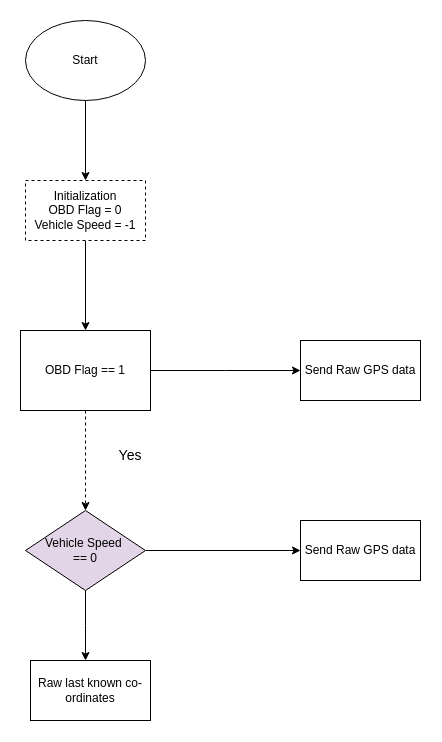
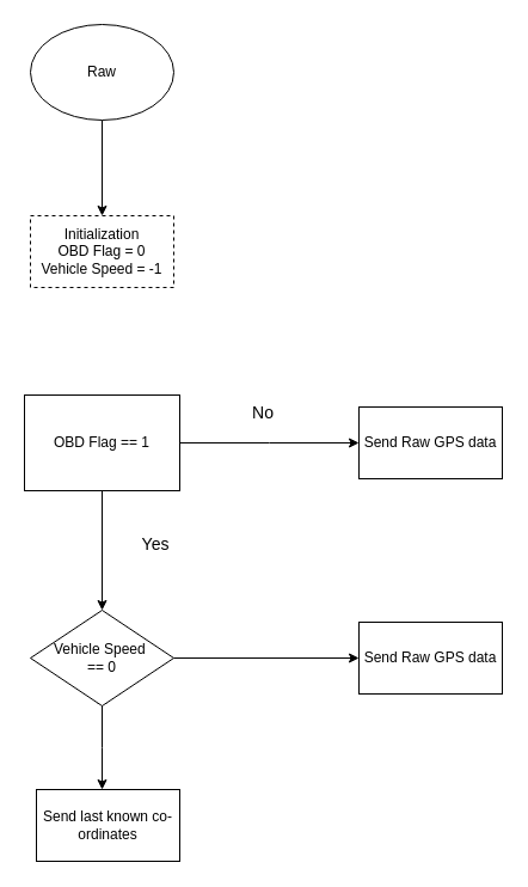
  <mxCell id="0" />
  <mxCell id="1" parent="0" />
  <mxCell id="2" style="edgeStyle=orthogonalEdgeStyle;rounded=0;orthogonalLoop=1;jettySize=auto;html=1;exitX=1;exitY=0.5;exitDx=0;exitDy=0;" edge="1" parent="1" source="4"><mxGeometry relative="1" as="geometry"><mxPoint x="300" y="370" as="targetPoint" /></mxGeometry></mxCell>
- <mxCell id="3" style="edgeStyle=orthogonalEdgeStyle;rounded=0;orthogonalLoop=1;jettySize=auto;html=1;exitX=0.5;exitY=1;exitDx=0;exitDy=0;entryX=0.5;entryY=0;entryDx=0;entryDy=0;dashed=1;" edge="1" parent="1" source="4" target="12"><mxGeometry relative="1" as="geometry" /></mxCell>
+ <mxCell id="3" style="edgeStyle=orthogonalEdgeStyle;rounded=0;orthogonalLoop=1;jettySize=auto;html=1;exitX=0.5;exitY=1;exitDx=0;exitDy=0;entryX=0.5;entryY=0;entryDx=0;entryDy=0;" edge="1" parent="1" source="4" target="12"><mxGeometry relative="1" as="geometry" /></mxCell>
  <mxCell id="4" value="OBD Flag == 1" style="whiteSpace=wrap;html=1;rounded=0;" vertex="1" parent="1"><mxGeometry x="20" y="330" width="130" height="80" as="geometry" /></mxCell>
  <mxCell id="5" value="Yes" style="text;html=1;align=center;verticalAlign=middle;whiteSpace=wrap;rounded=0;fontSize=14;" vertex="1" parent="1"><mxGeometry x="100" y="430" width="60" height="50" as="geometry" /></mxCell>
+ <mxCell id="6" value="No" style="text;html=1;align=center;verticalAlign=middle;whiteSpace=wrap;rounded=0;fontSize=14;" vertex="1" parent="1"><mxGeometry x="190" y="320" width="60" height="50" as="geometry" /></mxCell>
  <mxCell id="7" value="" style="endArrow=classic;html=1;rounded=0;entryX=0.5;entryY=0;entryDx=0;entryDy=0;" edge="1" parent="1" target="16"><mxGeometry width="50" height="50" relative="1" as="geometry"><mxPoint x="85" y="100" as="sourcePoint" /><mxPoint x="85" y="170" as="targetPoint" /></mxGeometry></mxCell>
  <mxCell id="8" value="Send Raw GPS data" style="rounded=0;whiteSpace=wrap;html=1;" vertex="1" parent="1"><mxGeometry x="300" y="340" width="120" height="60" as="geometry" /></mxCell>
- <mxCell id="9" value="Raw last known co-ordinates" style="rounded=0;whiteSpace=wrap;html=1;" vertex="1" parent="1"><mxGeometry x="30" y="660" width="120" height="60" as="geometry" /></mxCell>
+ <mxCell id="9" value="Send last known co-ordinates" style="rounded=0;whiteSpace=wrap;html=1;" vertex="1" parent="1"><mxGeometry x="30" y="660" width="120" height="60" as="geometry" /></mxCell>
  <mxCell id="10" style="edgeStyle=orthogonalEdgeStyle;rounded=0;orthogonalLoop=1;jettySize=auto;html=1;exitX=0.5;exitY=1;exitDx=0;exitDy=0;" edge="1" parent="1" source="12"><mxGeometry relative="1" as="geometry"><mxPoint x="85" y="580" as="targetPoint" /></mxGeometry></mxCell>
  <mxCell id="11" style="edgeStyle=orthogonalEdgeStyle;rounded=0;orthogonalLoop=1;jettySize=auto;html=1;exitX=1;exitY=0.5;exitDx=0;exitDy=0;entryX=0;entryY=0.5;entryDx=0;entryDy=0;" edge="1" parent="1" source="12" target="13"><mxGeometry relative="1" as="geometry" /></mxCell>
- <mxCell id="12" value="Vehicle Speed&amp;nbsp;&lt;div&gt;== 0&lt;/div&gt;" style="rhombus;whiteSpace=wrap;html=1;fillColor=#e1d5e7;" vertex="1" parent="1"><mxGeometry x="25" y="510" width="120" height="80" as="geometry" /></mxCell>
+ <mxCell id="12" value="Vehicle Speed&amp;nbsp;&lt;div&gt;== 0&lt;/div&gt;" style="rhombus;whiteSpace=wrap;html=1;" vertex="1" parent="1"><mxGeometry x="25" y="510" width="120" height="80" as="geometry" /></mxCell>
  <mxCell id="13" value="Send Raw GPS data" style="rounded=0;whiteSpace=wrap;html=1;" vertex="1" parent="1"><mxGeometry x="300" y="520" width="120" height="60" as="geometry" /></mxCell>
- <mxCell id="14" value="Start" style="ellipse;whiteSpace=wrap;html=1;" vertex="1" parent="1"><mxGeometry x="25" width="120" height="80" as="geometry" y="20" /></mxCell>
- <mxCell id="15" style="edgeStyle=orthogonalEdgeStyle;rounded=0;orthogonalLoop=1;jettySize=auto;html=1;exitX=0.5;exitY=1;exitDx=0;exitDy=0;entryX=0.5;entryY=0;entryDx=0;entryDy=0;" edge="1" parent="1" source="16" target="4"><mxGeometry relative="1" as="geometry" /></mxCell>
+ <mxCell id="14" value="Raw" style="ellipse;whiteSpace=wrap;html=1;" vertex="1" parent="1"><mxGeometry x="25" width="120" height="80" as="geometry" y="20" /></mxCell>
  <mxCell id="16" value="Initialization&lt;div&gt;OBD Flag = 0&lt;/div&gt;&lt;div&gt;Vehicle Speed = -1&lt;/div&gt;" style="rounded=0;whiteSpace=wrap;html=1;dashed=1;" vertex="1" parent="1"><mxGeometry x="25" y="180" width="120" height="60" as="geometry" /></mxCell>
  <mxCell id="17" style="edgeStyle=orthogonalEdgeStyle;rounded=0;orthogonalLoop=1;jettySize=auto;html=1;exitX=0.5;exitY=1;exitDx=0;exitDy=0;" edge="1" parent="1" source="12"><mxGeometry relative="1" as="geometry"><mxPoint x="85" y="660" as="targetPoint" /></mxGeometry></mxCell>
